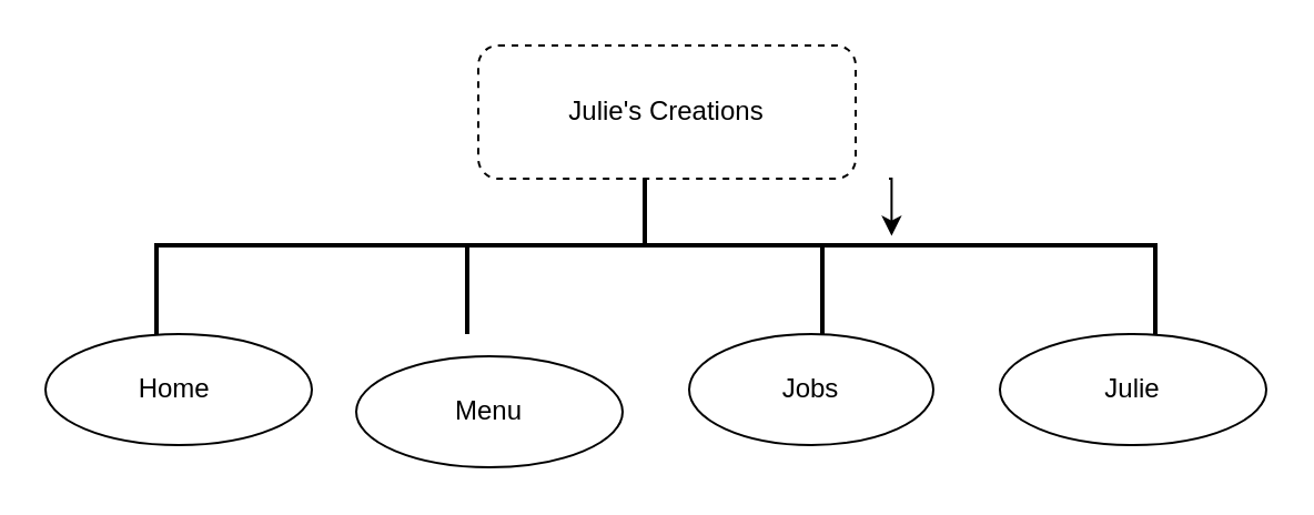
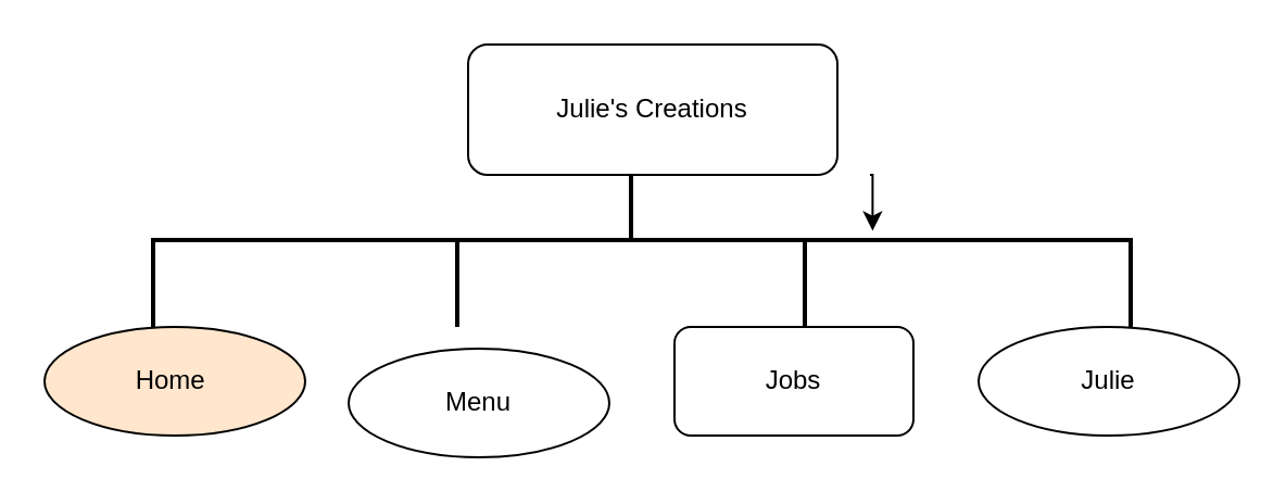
  <mxCell id="0" />
  <mxCell id="1" parent="0" />
- <mxCell id="2" value="Julie's Creations" style="rounded=1;whiteSpace=wrap;html=1;dashed=1;" vertex="1" parent="1"><mxGeometry x="215" y="20" width="170" height="60" as="geometry" /></mxCell>
+ <mxCell id="2" value="Julie's Creations" style="rounded=1;whiteSpace=wrap;html=1;" vertex="1" parent="1"><mxGeometry x="215" y="20" width="170" height="60" as="geometry" /></mxCell>
  <mxCell id="3" value="" style="strokeWidth=2;html=1;shape=mxgraph.flowchart.annotation_2;align=left;labelPosition=right;pointerEvents=1;direction=south;" vertex="1" parent="1"><mxGeometry x="210" y="80" width="160" height="60" as="geometry" /></mxCell>
  <mxCell id="4" style="edgeStyle=orthogonalEdgeStyle;rounded=0;orthogonalLoop=1;jettySize=auto;html=1;entryX=0.516;entryY=0.488;entryDx=0;entryDy=0;entryPerimeter=0;" edge="1" parent="1"><mxGeometry relative="1" as="geometry"><mxPoint x="400" y="80" as="sourcePoint" /><mxPoint x="401.2" y="105.8" as="targetPoint" /></mxGeometry></mxCell>
  <mxCell id="5" value="" style="strokeWidth=2;html=1;shape=mxgraph.flowchart.annotation_1;align=left;pointerEvents=1;direction=south;" vertex="1" parent="1"><mxGeometry x="370" y="110" width="150" height="40" as="geometry" /></mxCell>
  <mxCell id="6" value="" style="strokeWidth=2;html=1;shape=mxgraph.flowchart.annotation_1;align=left;pointerEvents=1;direction=south;" vertex="1" parent="1"><mxGeometry x="70" y="110" width="140" height="40" as="geometry" /></mxCell>
- <mxCell id="7" value="Home&amp;nbsp;" style="ellipse;whiteSpace=wrap;html=1;" vertex="1" parent="1"><mxGeometry x="20" y="150" width="120" height="50" as="geometry" /></mxCell>
+ <mxCell id="7" value="Home&amp;nbsp;" style="ellipse;whiteSpace=wrap;html=1;fillColor=#ffe6cc;" vertex="1" parent="1"><mxGeometry x="20" y="150" width="120" height="50" as="geometry" /></mxCell>
  <mxCell id="8" value="Menu" style="ellipse;whiteSpace=wrap;html=1;" vertex="1" parent="1"><mxGeometry x="160" y="160" width="120" height="50" as="geometry" /></mxCell>
- <mxCell id="9" value="Jobs" style="ellipse;whiteSpace=wrap;html=1;" vertex="1" parent="1"><mxGeometry x="310" y="150" width="110" height="50" as="geometry" /></mxCell>
+ <mxCell id="9" value="Jobs" style="whiteSpace=wrap;html=1;rounded=1;" vertex="1" parent="1"><mxGeometry x="310" y="150" width="110" height="50" as="geometry" /></mxCell>
  <mxCell id="10" value="Julie" style="ellipse;whiteSpace=wrap;html=1;" vertex="1" parent="1"><mxGeometry x="450" y="150" width="120" height="50" as="geometry" /></mxCell>
